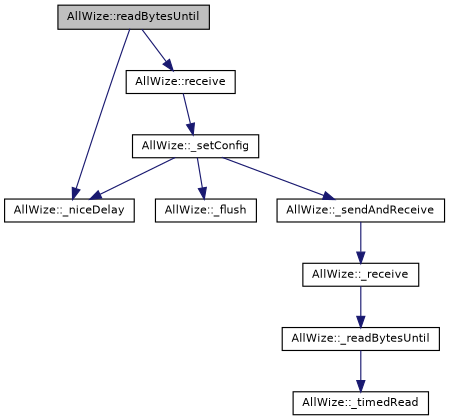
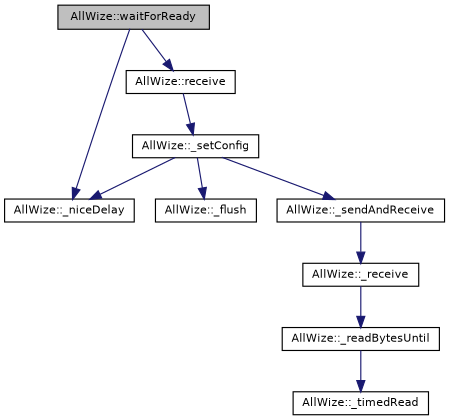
  digraph {
    rankdir=TB
    node [color=black fillcolor=white fontname=Helvetica fontsize=10 shape=record style=filled]
    edge [color=midnightblue fontname=Helvetica fontsize=10 labelfontname=Helvetica labelfontsize=10 style=solid]
-   n1 [fillcolor=grey75 fontcolor=black height=0.2 label="AllWize::readBytesUntil" width=0.4]
+   n1 [fillcolor=grey75 fontcolor=black height=0.2 label="AllWize::waitForReady" width=0.4]
    n2 [height=0.2 label="AllWize::_niceDelay" width=0.4]
    n3 [height=0.2 label="AllWize::receive" width=0.4]
    n4 [height=0.2 label="AllWize::_setConfig" width=0.4]
    n5 [height=0.2 label="AllWize::_flush" width=0.4]
    n6 [height=0.2 label="AllWize::_sendAndReceive" width=0.4]
    n7 [height=0.2 label="AllWize::_receive" width=0.4]
    n8 [height=0.2 label="AllWize::_readBytesUntil" width=0.4]
    n9 [height=0.2 label="AllWize::_timedRead" width=0.4]
    n1 -> n2
    n1 -> n3
    n3 -> n4
    n4 -> n2
    n4 -> n5
    n4 -> n6
    n6 -> n7
    n7 -> n8
    n8 -> n9
  }
